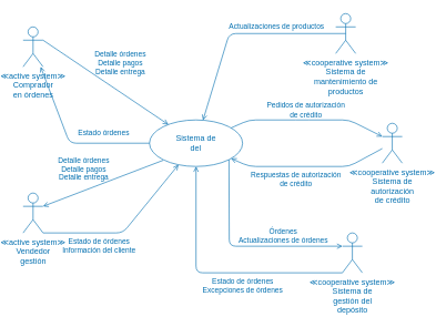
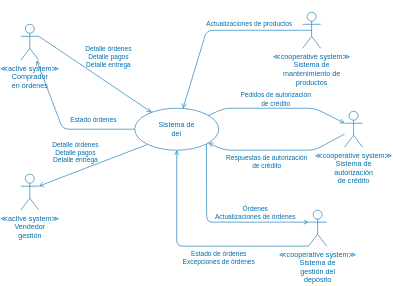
  <mxCell id="0" />
  <mxCell id="1" parent="0" />
  <mxCell id="2" value="Pedidos de autorización&lt;br&gt;de crédito" style="html=1;endArrow=open;endFill=0;fillColor=#1ba1e2;strokeColor=#006EAF;fontColor=#006EAF;labelBackgroundColor=none;entryX=0;entryY=0.333;entryDx=0;entryDy=0;entryPerimeter=0;" parent="1" source="4" target="12" edge="1"><mxGeometry x="-0.027" y="15" relative="1" as="geometry"><mxPoint x="480" y="200" as="targetPoint" /><Array as="points"><mxPoint x="360" y="180" /><mxPoint x="440" y="180" /><mxPoint x="510" y="180" /></Array><mxPoint as="offset" /></mxGeometry></mxCell>
  <mxCell id="3" value="Detalle órdenes&lt;br&gt;Detalle pagos&lt;br&gt;Detalle entrega" style="html=1;entryX=1;entryY=0.333;entryDx=0;entryDy=0;entryPerimeter=0;endArrow=none;endFill=0;fillColor=#1ba1e2;strokeColor=#006EAF;fontColor=#006EAF;labelBackgroundColor=none;startArrow=open;startFill=0;" parent="1" source="4" target="8" edge="1"><mxGeometry x="-0.016" y="-36" relative="1" as="geometry"><mxPoint as="offset" /></mxGeometry></mxCell>
  <mxCell id="4" value="Sistema de&lt;br&gt;del" style="ellipse;whiteSpace=wrap;html=1;fillColor=none;fontColor=#006EAF;strokeColor=#006EAF;" parent="1" vertex="1"><mxGeometry x="210" y="180" width="140" height="70" as="geometry" /></mxCell>
  <mxCell id="5" value="Estado de órdenes&lt;br&gt;Excepciones de órdenes" style="edgeStyle=none;html=1;endArrow=open;endFill=0;fillColor=#1ba1e2;strokeColor=#006EAF;fontColor=#006EAF;labelBackgroundColor=none;exitX=0;exitY=1;exitDx=0;exitDy=0;exitPerimeter=0;" parent="1" source="6" target="4" edge="1"><mxGeometry x="-0.21" y="20" relative="1" as="geometry"><mxPoint x="410" y="450" as="sourcePoint" /><Array as="points"><mxPoint x="280" y="410" /></Array><mxPoint as="offset" /></mxGeometry></mxCell>
  <mxCell id="6" value="&lt;span style=&quot;&quot;&gt;≪&lt;/span&gt;cooperative&lt;span style=&quot;&quot;&gt;&amp;nbsp;system≫&lt;br&gt;Sistema&amp;nbsp;de&lt;br&gt;gestión del&lt;br&gt;depósito&lt;/span&gt;" style="shape=umlActor;html=1;verticalLabelPosition=bottom;verticalAlign=top;align=center;fillColor=none;fontColor=#006EAF;strokeColor=#006EAF;labelBackgroundColor=none;" parent="1" vertex="1"><mxGeometry x="500" y="350" width="30" height="60" as="geometry" /></mxCell>
  <mxCell id="7" value="Estado órdenes" style="edgeStyle=none;html=1;endArrow=none;endFill=0;fillColor=#1ba1e2;strokeColor=#006EAF;fontColor=#006EAF;labelBackgroundColor=none;startArrow=open;startFill=0;" parent="1" source="8" target="4" edge="1"><mxGeometry x="0.43" y="15" relative="1" as="geometry"><Array as="points"><mxPoint x="90" y="215" /></Array><mxPoint as="offset" /></mxGeometry></mxCell>
  <mxCell id="8" value="&lt;span style=&quot;&quot;&gt;≪active system≫&lt;br&gt;&lt;/span&gt;Comprador&lt;br&gt;en órdenes" style="shape=umlActor;html=1;verticalLabelPosition=bottom;verticalAlign=top;align=center;fillColor=none;fontColor=#006EAF;strokeColor=#006EAF;labelBackgroundColor=none;" parent="1" vertex="1"><mxGeometry x="20" y="40" width="30" height="60" as="geometry" /></mxCell>
  <mxCell id="9" value="Actualizaciones de productos" style="html=1;endArrow=open;endFill=0;fillColor=#1ba1e2;strokeColor=#006EAF;fontColor=#006EAF;labelBackgroundColor=none;exitX=0.5;exitY=0.5;exitDx=0;exitDy=0;exitPerimeter=0;" parent="1" source="10" target="4" edge="1"><mxGeometry x="-0.333" y="-10" relative="1" as="geometry"><mxPoint x="435" y="100" as="sourcePoint" /><Array as="points"><mxPoint x="330" y="50" /></Array><mxPoint as="offset" /></mxGeometry></mxCell>
  <mxCell id="10" value="&lt;span style=&quot;&quot;&gt;≪cooperative system≫&lt;br&gt;Sistema de&lt;br&gt;mantenimiento de&lt;br&gt;productos&lt;/span&gt;" style="shape=umlActor;html=1;verticalLabelPosition=bottom;verticalAlign=top;align=center;fillColor=none;fontColor=#006EAF;strokeColor=#006EAF;labelBackgroundColor=none;" parent="1" vertex="1"><mxGeometry x="490" y="20" width="30" height="60" as="geometry" /></mxCell>
  <mxCell id="11" value="&lt;span style=&quot;&quot;&gt;≪active system≫&lt;br&gt;&lt;/span&gt;Vendedor&lt;br&gt;gestión" style="shape=umlActor;html=1;verticalLabelPosition=bottom;verticalAlign=top;align=center;fillColor=none;fontColor=#006EAF;strokeColor=#006EAF;labelBackgroundColor=none;" parent="1" vertex="1"><mxGeometry x="20" y="290" width="30" height="60" as="geometry" /></mxCell>
  <mxCell id="12" value="&lt;span style=&quot;&quot;&gt;≪&lt;/span&gt;cooperative&lt;span style=&quot;&quot;&gt;&amp;nbsp;system≫&lt;br&gt;&lt;/span&gt;Sistema de&lt;br&gt;autorización&lt;br&gt;de crédito" style="shape=umlActor;html=1;verticalLabelPosition=bottom;verticalAlign=top;align=center;fillColor=none;fontColor=#006EAF;strokeColor=#006EAF;labelBackgroundColor=none;" parent="1" vertex="1"><mxGeometry x="560" y="185" width="30" height="60" as="geometry" /></mxCell>
  <mxCell id="13" value="Respuestas de autorización&lt;br&gt;de crédito" style="edgeStyle=none;html=1;endArrow=open;endFill=0;fillColor=#1ba1e2;strokeColor=#006EAF;fontColor=#006EAF;labelBackgroundColor=none;" parent="1" source="12" target="4" edge="1"><mxGeometry x="0.156" y="20" relative="1" as="geometry"><mxPoint x="430" y="370" as="sourcePoint" /><Array as="points"><mxPoint x="510" y="250" /><mxPoint x="360" y="250" /></Array><mxPoint as="offset" /><mxPoint x="306.213" y="259.048" as="targetPoint" /></mxGeometry></mxCell>
  <mxCell id="14" value="Órdenes&lt;br&gt;Actualizaciones de órdenes" style="html=1;endArrow=open;endFill=0;fillColor=#1ba1e2;strokeColor=#006EAF;fontColor=#006EAF;labelBackgroundColor=none;entryX=0;entryY=0.333;entryDx=0;entryDy=0;entryPerimeter=0;exitX=1;exitY=1;exitDx=0;exitDy=0;" parent="1" source="4" target="6" edge="1"><mxGeometry x="0.405" y="15" relative="1" as="geometry"><mxPoint x="430" y="370" as="targetPoint" /><Array as="points"><mxPoint x="330" y="370" /></Array><mxPoint as="offset" /><mxPoint x="351.01" y="207.841" as="sourcePoint" /></mxGeometry></mxCell>
  <mxCell id="15" value="Detalle órdenes&lt;br&gt;Detalle pagos&lt;br&gt;Detalle entrega" style="html=1;endArrow=none;endFill=0;fillColor=#1ba1e2;strokeColor=#006EAF;fontColor=#006EAF;labelBackgroundColor=none;entryX=0;entryY=1;entryDx=0;entryDy=0;exitX=1;exitY=0.333;exitDx=0;exitDy=0;exitPerimeter=0;startArrow=open;startFill=0;" parent="1" source="11" edge="1"><mxGeometry x="-0.205" y="30" relative="1" as="geometry"><mxPoint x="0" y="311" as="sourcePoint" /><mxPoint as="offset" /><mxPoint x="230.503" y="240.749" as="targetPoint" /></mxGeometry></mxCell>
- <mxCell id="16" value="Estado de órdenes&lt;br&gt;Información del cliente" style="html=1;endArrow=none;endFill=0;fillColor=#1ba1e2;strokeColor=#006EAF;fontColor=#006EAF;labelBackgroundColor=none;entryX=1;entryY=1;entryDx=0;entryDy=0;entryPerimeter=0;startArrow=open;startFill=0;" parent="1" source="4" target="11" edge="1"><mxGeometry x="0.334" y="20" relative="1" as="geometry"><mxPoint x="260.5" y="530.25" as="targetPoint" /><Array as="points"><mxPoint x="170" y="350" /></Array><mxPoint as="offset" /><mxPoint x="89.997" y="399.999" as="sourcePoint" /></mxGeometry></mxCell>
